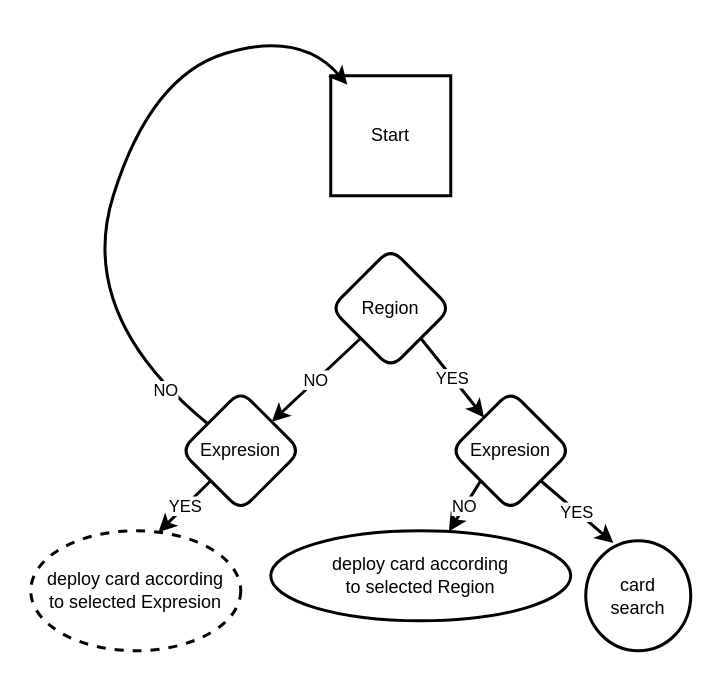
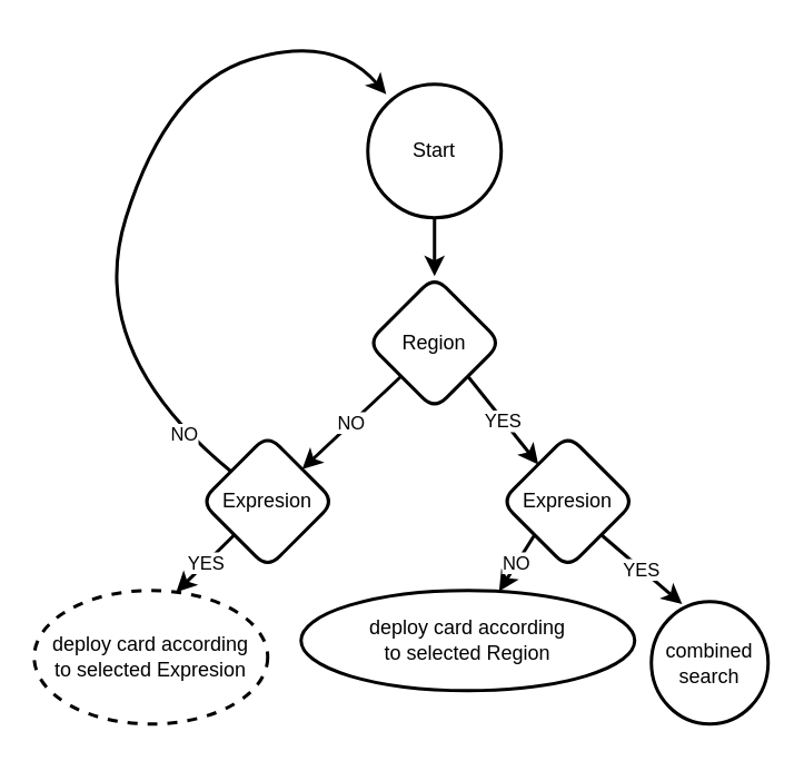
  <mxCell id="0" />
  <mxCell id="1" parent="0" />
  <mxCell id="2" value="YES" style="edgeStyle=none;html=1;exitX=1;exitY=1;exitDx=0;exitDy=0;rounded=1;fillColor=none;strokeWidth=2;" edge="1" parent="1" source="4" target="7"><mxGeometry relative="1" as="geometry"><mxPoint x="340" y="300" as="targetPoint" /></mxGeometry></mxCell>
  <mxCell id="3" value="NO" style="edgeStyle=none;html=1;exitX=0;exitY=1;exitDx=0;exitDy=0;rounded=1;fillColor=none;strokeWidth=2;" edge="1" parent="1" source="4" target="11"><mxGeometry relative="1" as="geometry"><mxPoint x="200" y="270" as="targetPoint" /></mxGeometry></mxCell>
  <mxCell id="4" value="Region" style="rhombus;whiteSpace=wrap;html=1;rounded=1;fillColor=none;strokeWidth=2;" vertex="1" parent="1"><mxGeometry x="220" y="165" width="80" height="80" as="geometry" /></mxCell>
  <mxCell id="5" value="YES" style="edgeStyle=none;html=1;exitX=1;exitY=1;exitDx=0;exitDy=0;rounded=1;fillColor=none;strokeWidth=2;" edge="1" parent="1" source="7"><mxGeometry relative="1" as="geometry"><mxPoint x="408.462" y="361.538" as="targetPoint" /></mxGeometry></mxCell>
  <mxCell id="6" value="NO" style="edgeStyle=none;html=1;exitX=0;exitY=1;exitDx=0;exitDy=0;rounded=1;fillColor=none;strokeWidth=2;" edge="1" parent="1" source="7" target="9"><mxGeometry relative="1" as="geometry"><mxPoint x="290" y="350" as="targetPoint" /></mxGeometry></mxCell>
  <mxCell id="7" value="Expresion" style="rhombus;whiteSpace=wrap;html=1;rounded=1;fillColor=none;strokeWidth=2;" vertex="1" parent="1"><mxGeometry x="300" y="260" width="80" height="80" as="geometry" /></mxCell>
- <mxCell id="8" value="card&lt;br&gt;search" style="ellipse;whiteSpace=wrap;html=1;rounded=1;fillColor=none;strokeWidth=2;" vertex="1" parent="1"><mxGeometry x="390" y="360" width="70" height="73.33" as="geometry" /></mxCell>
+ <mxCell id="8" value="combined&lt;br&gt;search" style="ellipse;whiteSpace=wrap;html=1;rounded=1;fillColor=none;strokeWidth=2;" vertex="1" parent="1"><mxGeometry x="390" y="360" width="70" height="73.33" as="geometry" /></mxCell>
  <mxCell id="9" value="deploy card according&lt;br&gt;to selected Region" style="ellipse;whiteSpace=wrap;html=1;rounded=1;fillColor=none;strokeWidth=2;" vertex="1" parent="1"><mxGeometry x="180" y="353.33" width="200" height="60" as="geometry" /></mxCell>
  <mxCell id="10" value="YES" style="edgeStyle=none;html=1;exitX=0;exitY=1;exitDx=0;exitDy=0;entryX=0.608;entryY=0.013;entryDx=0;entryDy=0;entryPerimeter=0;rounded=1;fillColor=none;strokeWidth=2;" edge="1" parent="1" source="11" target="12"><mxGeometry relative="1" as="geometry" /></mxCell>
  <mxCell id="11" value="Expresion" style="rhombus;whiteSpace=wrap;html=1;rounded=1;fillColor=none;strokeWidth=2;" vertex="1" parent="1"><mxGeometry x="120" y="260" width="80" height="80" as="geometry" /></mxCell>
  <mxCell id="12" value="deploy card according&lt;br&gt;to selected Expresion" style="ellipse;whiteSpace=wrap;html=1;rounded=1;fillColor=none;strokeWidth=2;dashed=1;" vertex="1" parent="1"><mxGeometry x="20" y="353.33" width="140" height="80" as="geometry" /></mxCell>
- <mxCell id="14" value="Start" style="whiteSpace=wrap;html=1;aspect=fixed;fillColor=none;strokeWidth=2;rounded=0;" vertex="1" parent="1"><mxGeometry x="220" y="50" width="80" height="80" as="geometry" /></mxCell>
+ <mxCell id="13" style="edgeStyle=none;html=1;exitX=0.5;exitY=1;exitDx=0;exitDy=0;entryX=0.5;entryY=0;entryDx=0;entryDy=0;rounded=1;fillColor=none;strokeWidth=2;" edge="1" parent="1" source="14" target="4"><mxGeometry relative="1" as="geometry" /></mxCell>
+ <mxCell id="14" value="Start" style="ellipse;whiteSpace=wrap;html=1;aspect=fixed;rounded=1;fillColor=none;strokeWidth=2;" vertex="1" parent="1"><mxGeometry x="220" y="50" width="80" height="80" as="geometry" /></mxCell>
  <mxCell id="15" value="NO" style="curved=1;endArrow=classic;html=1;entryX=0.138;entryY=0.075;entryDx=0;entryDy=0;entryPerimeter=0;rounded=1;fillColor=none;strokeWidth=2;" edge="1" parent="1" source="11" target="14"><mxGeometry x="-0.836" y="1" width="50" height="50" relative="1" as="geometry"><mxPoint x="0" y="190" as="sourcePoint" /><mxPoint x="260" y="10" as="targetPoint" /><Array as="points"><mxPoint x="50" y="210" /><mxPoint x="100" y="50" /><mxPoint x="200" y="20" /></Array><mxPoint as="offset" /></mxGeometry></mxCell>
